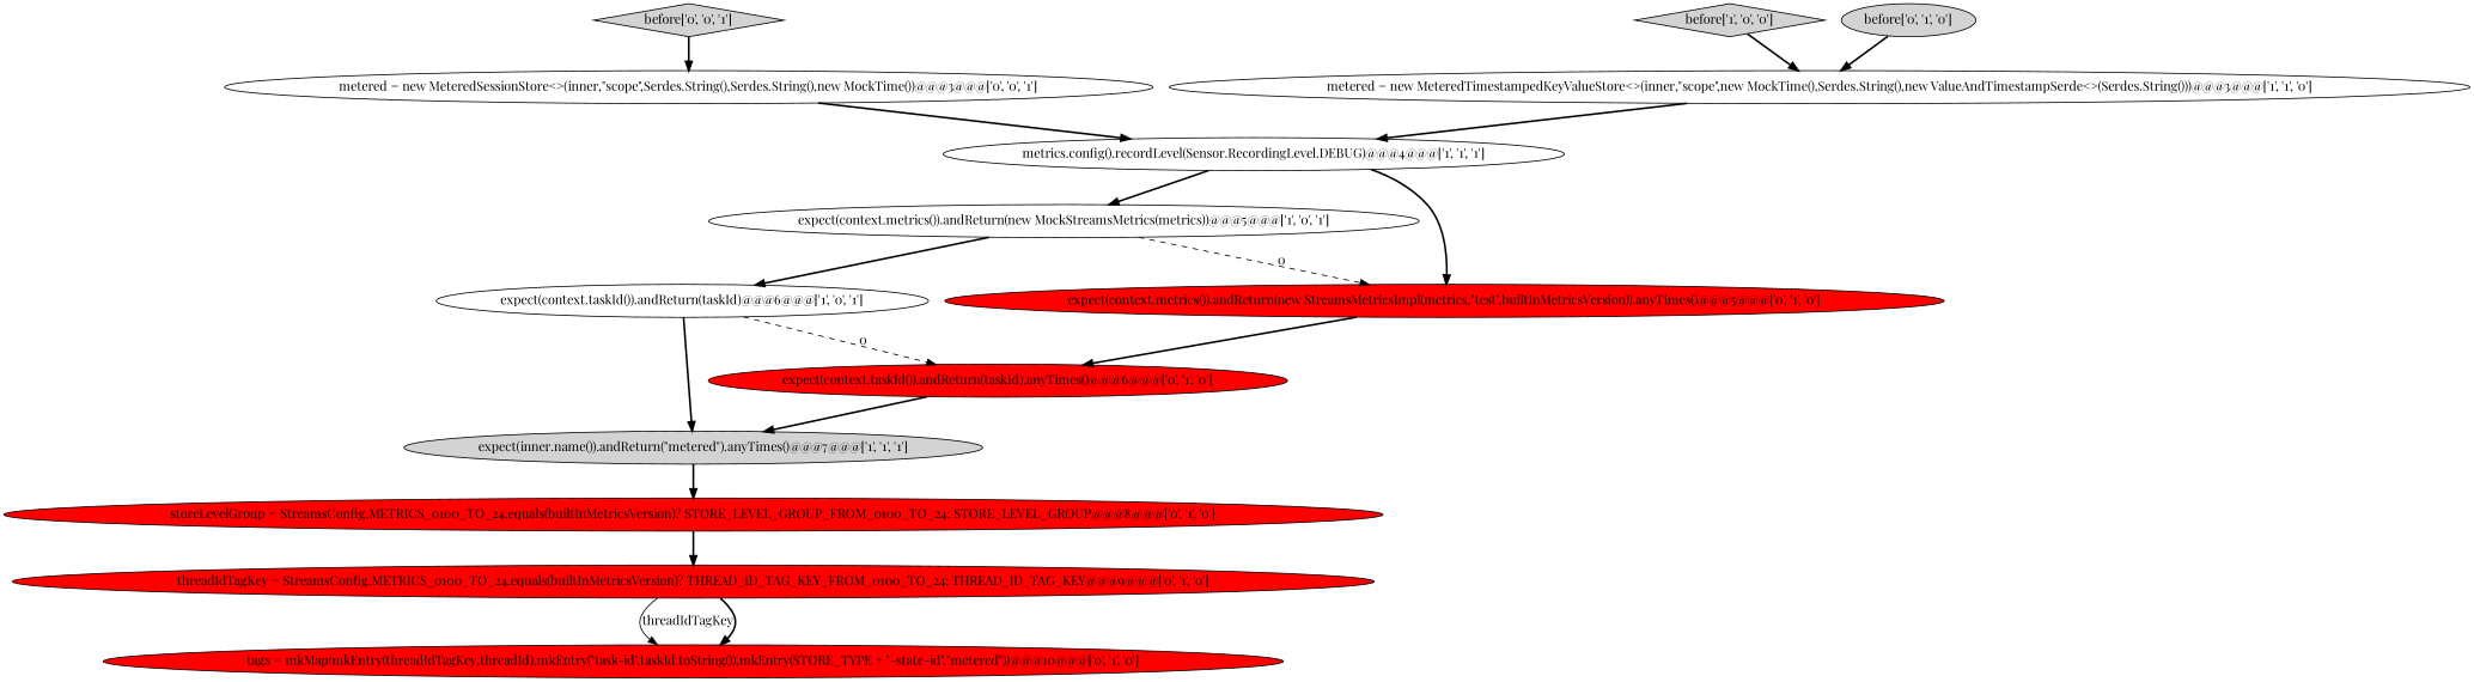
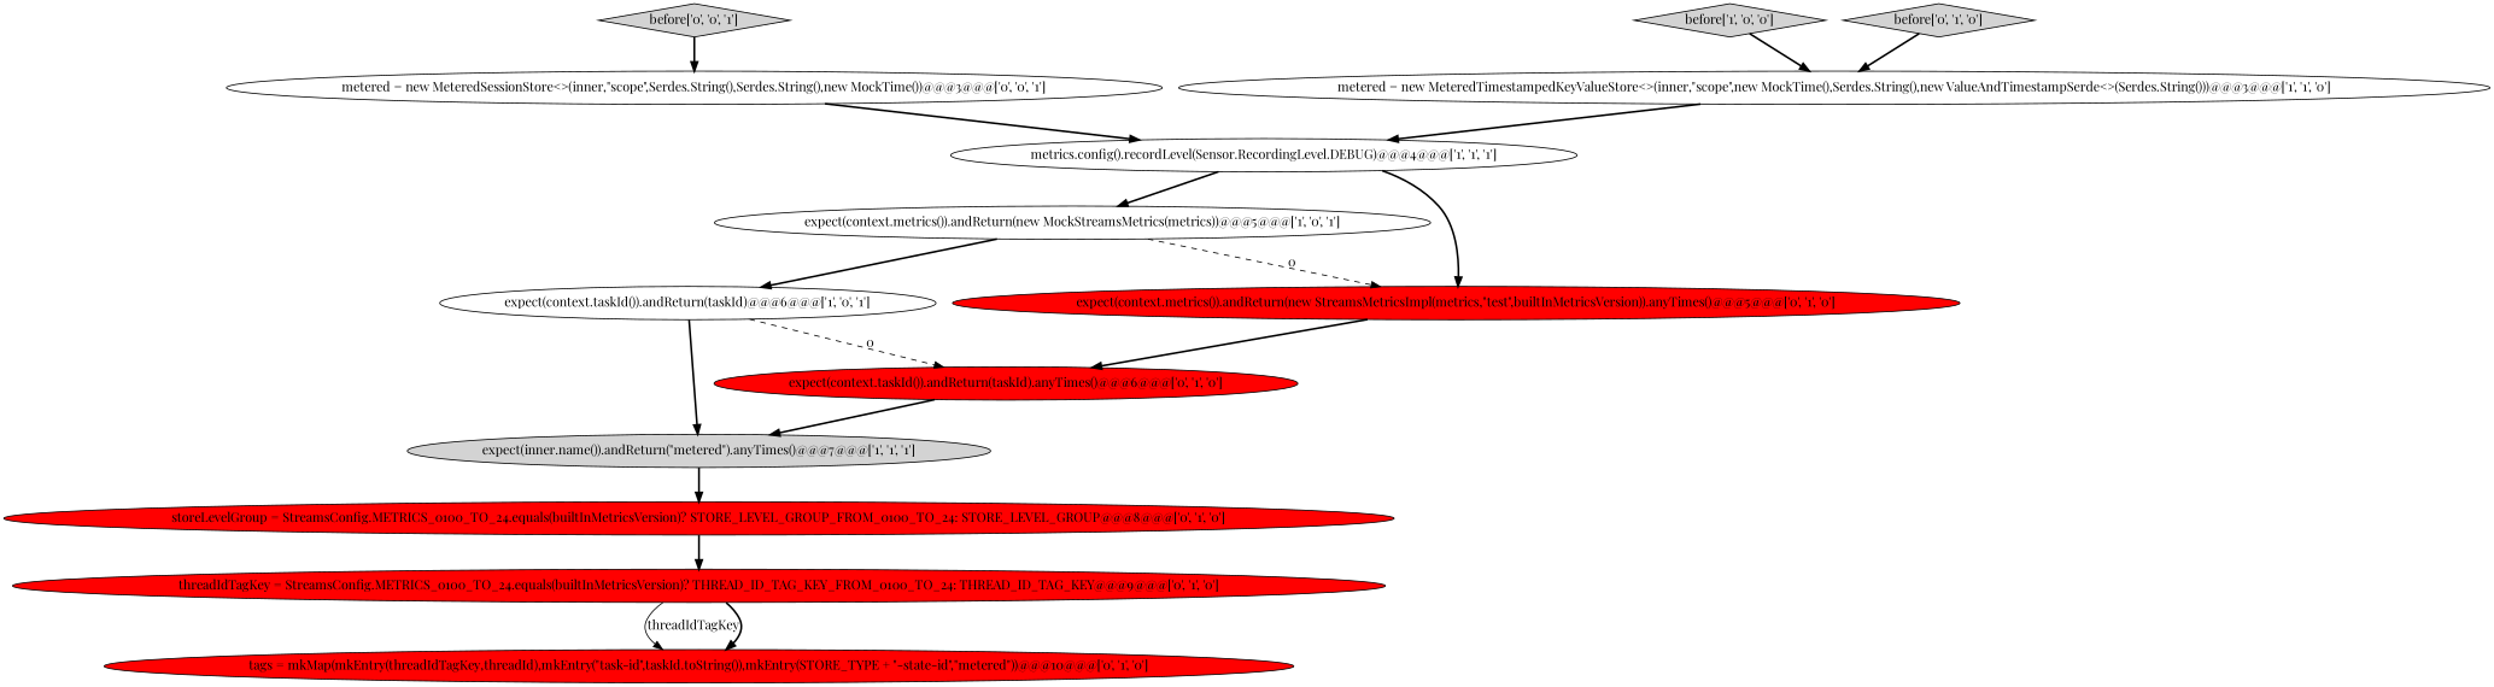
  digraph {
    fontname="Playfair Display"
    node [fillcolor=white shape=ellipse style=filled fontname="Playfair Display"]
    edge [style=bold fontname="Playfair Display"]
    n1 [fillcolor=lightgray label="before['0', '0', '1']" shape=diamond]
    n2 [label="metered = new MeteredSessionStore<>(inner,\"scope\",Serdes.String(),Serdes.String(),new MockTime())@@@3@@@['0', '0', '1']"]
    n3 [fillcolor=red label="expect(context.taskId()).andReturn(taskId).anyTimes()@@@6@@@['0', '1', '0']"]
    n4 [fillcolor=lightgray label="expect(inner.name()).andReturn(\"metered\").anyTimes()@@@7@@@['1', '1', '1']"]
    n5 [label="metered = new MeteredTimestampedKeyValueStore<>(inner,\"scope\",new MockTime(),Serdes.String(),new ValueAndTimestampSerde<>(Serdes.String()))@@@3@@@['1', '1', '0']"]
    n6 [label="metrics.config().recordLevel(Sensor.RecordingLevel.DEBUG)@@@4@@@['1', '1', '1']"]
    n7 [label="expect(context.metrics()).andReturn(new MockStreamsMetrics(metrics))@@@5@@@['1', '0', '1']"]
    n8 [label="expect(context.taskId()).andReturn(taskId)@@@6@@@['1', '0', '1']"]
    n9 [fillcolor=red label="expect(context.metrics()).andReturn(new StreamsMetricsImpl(metrics,\"test\",builtInMetricsVersion)).anyTimes()@@@5@@@['0', '1', '0']"]
    n10 [fillcolor=lightgray label="before['1', '0', '0']" shape=diamond]
-   n11 [fillcolor=lightgray label="before['0', '1', '0']"]
+   n11 [fillcolor=lightgray label="before['0', '1', '0']" shape=diamond]
    n12 [fillcolor=red label="tags = mkMap(mkEntry(threadIdTagKey,threadId),mkEntry(\"task-id\",taskId.toString()),mkEntry(STORE_TYPE + \"-state-id\",\"metered\"))@@@10@@@['0', '1', '0']"]
    n13 [fillcolor=red label="threadIdTagKey = StreamsConfig.METRICS_0100_TO_24.equals(builtInMetricsVersion)? THREAD_ID_TAG_KEY_FROM_0100_TO_24: THREAD_ID_TAG_KEY@@@9@@@['0', '1', '0']"]
    n14 [fillcolor=red label="storeLevelGroup = StreamsConfig.METRICS_0100_TO_24.equals(builtInMetricsVersion)? STORE_LEVEL_GROUP_FROM_0100_TO_24: STORE_LEVEL_GROUP@@@8@@@['0', '1', '0']"]
    n1 -> n2
    n2 -> n6
    n3 -> n4
    n4 -> n14
    n5 -> n6
    n6 -> n7
    n6 -> n9
    n7 -> n8
    n7 -> n9 [label=0 style=dashed]
    n8 -> n3 [label=0 style=dashed]
    n8 -> n4
    n9 -> n3
    n10 -> n5
    n11 -> n5
    n13 -> n12 [label=threadIdTagKey style=solid]
    n13 -> n12
    n14 -> n13
  }
